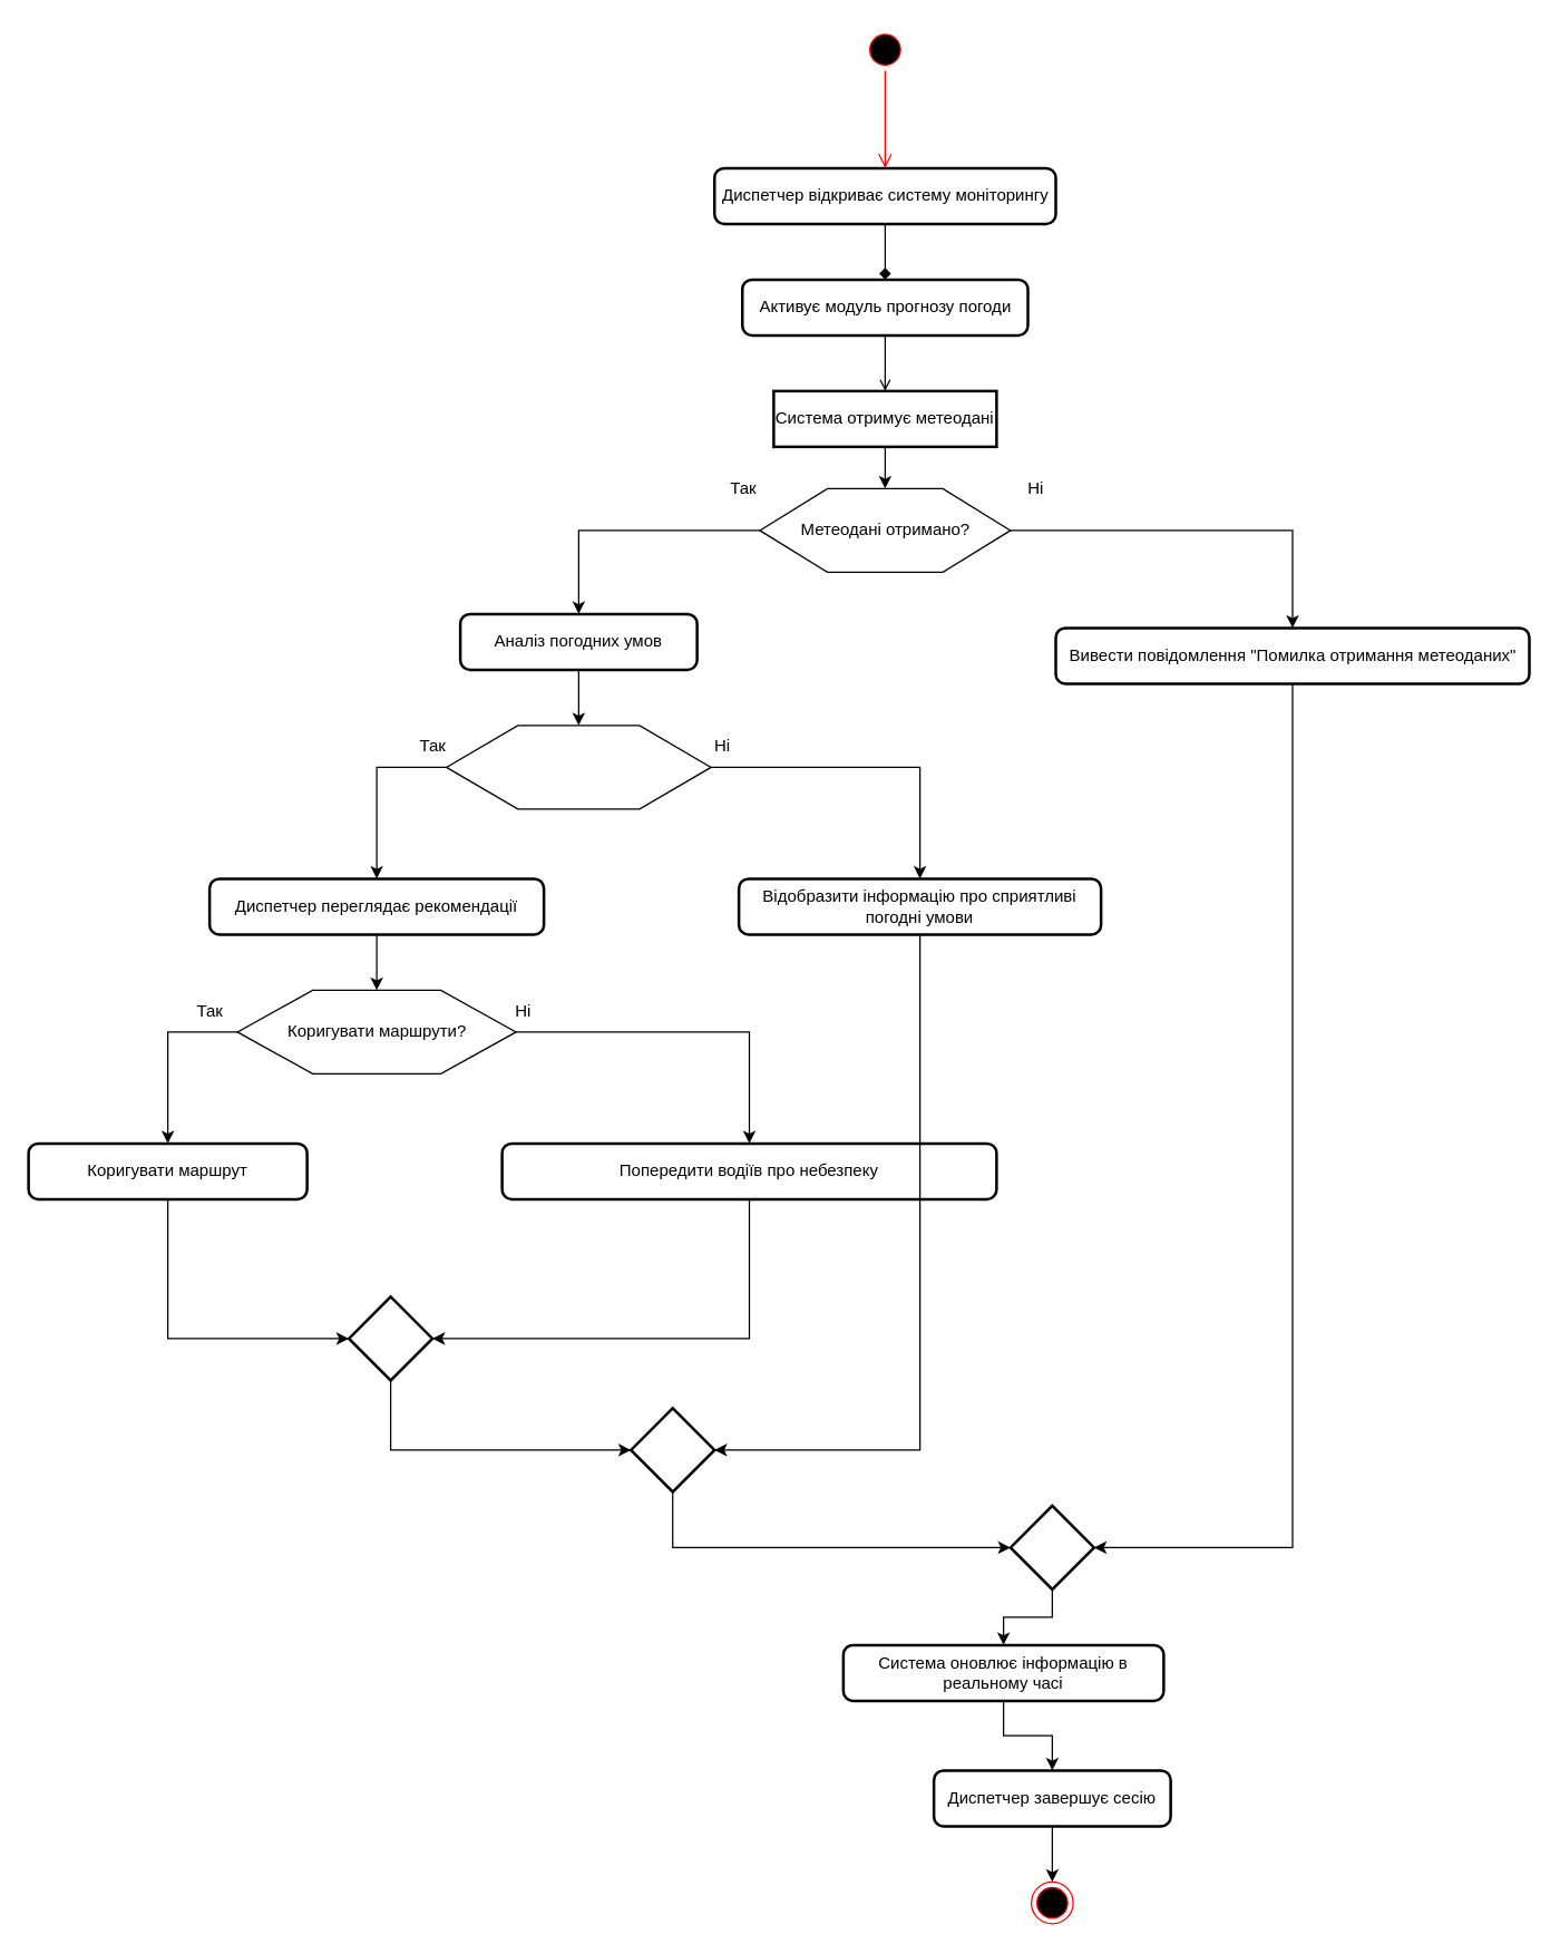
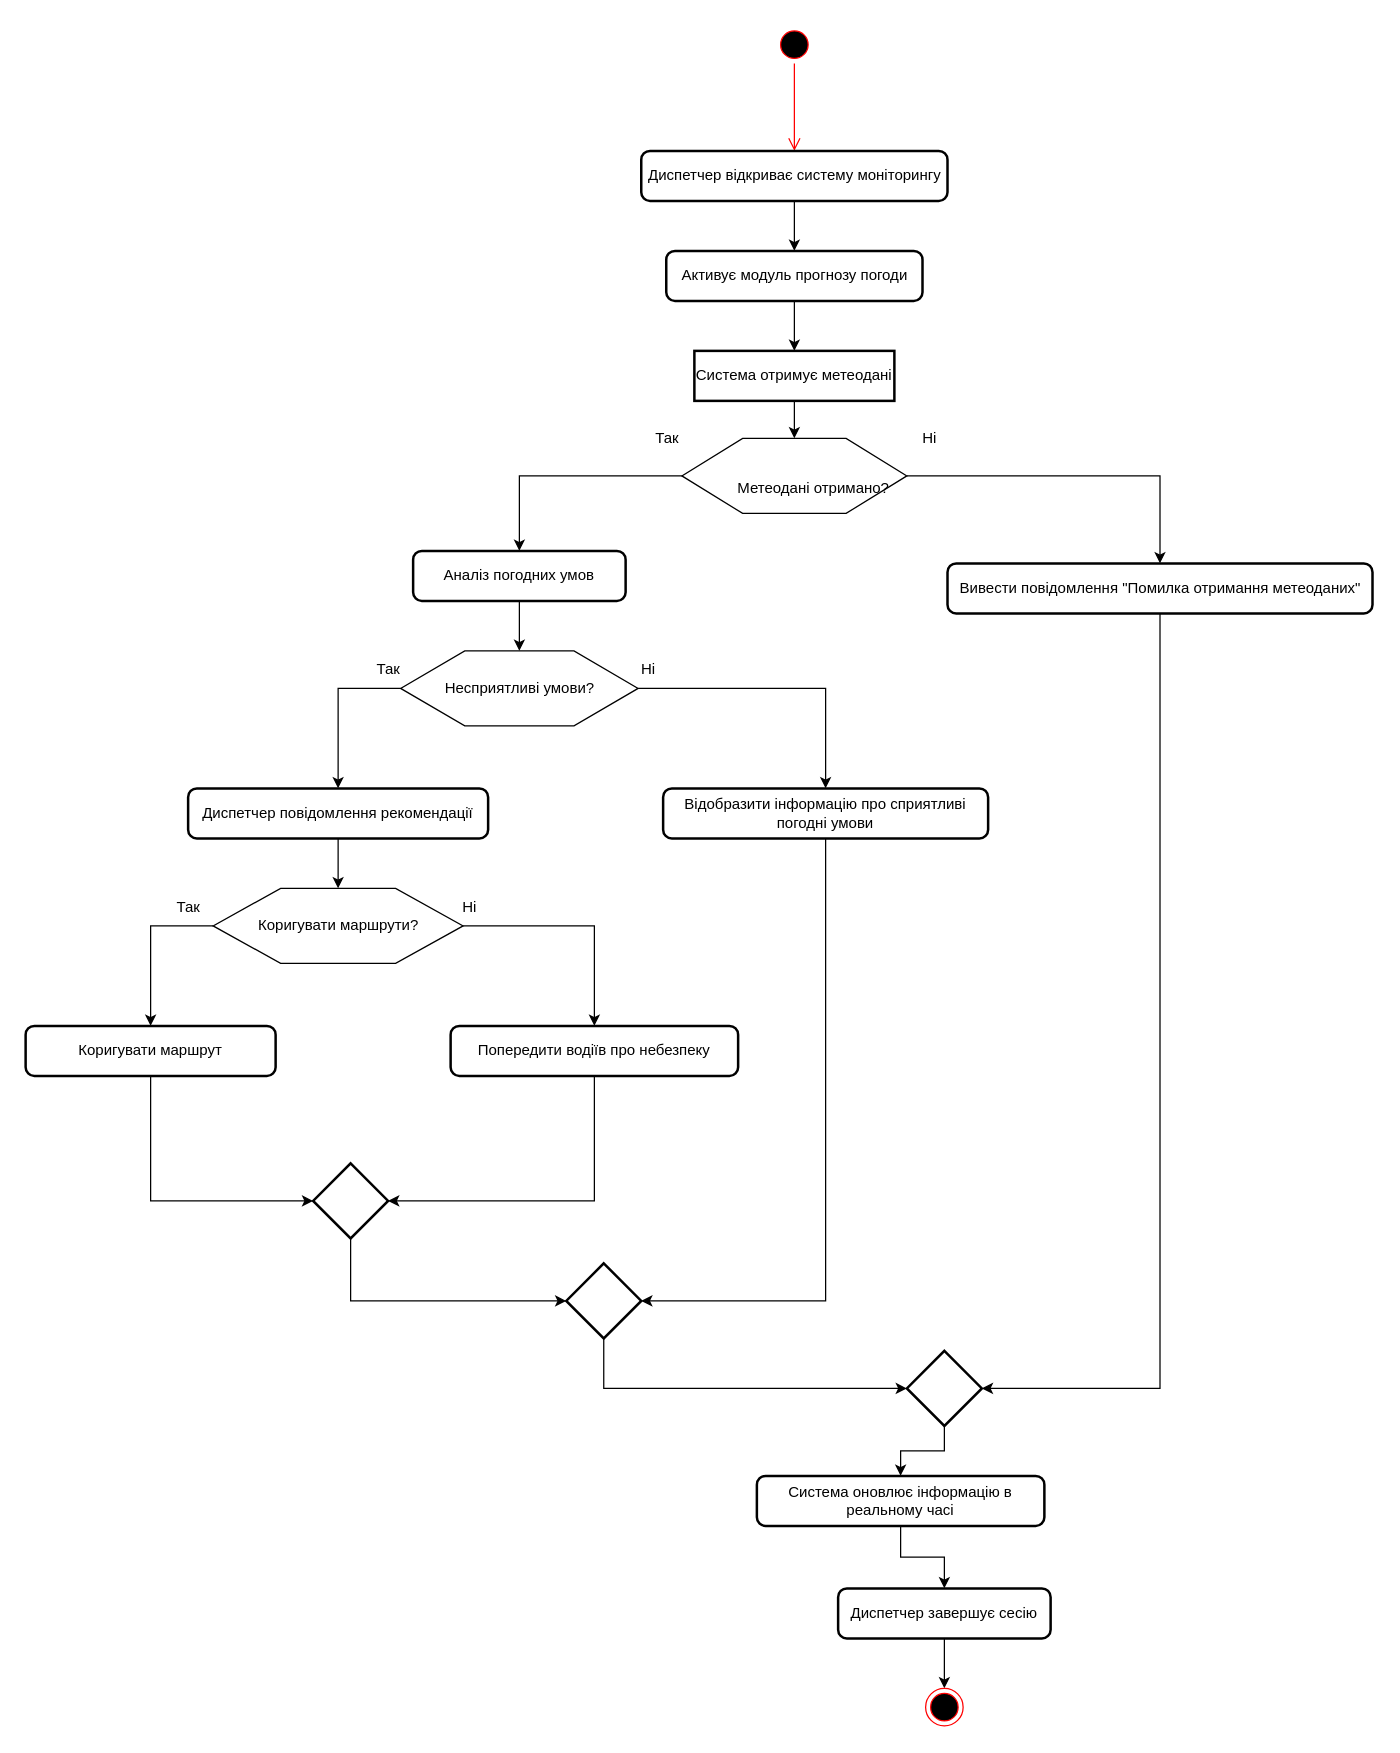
  <mxCell id="0" />
  <mxCell id="1" parent="0" />
  <mxCell id="2" value="" style="ellipse;html=1;shape=startState;fillColor=#000000;strokeColor=#ff0000;" vertex="1" parent="1"><mxGeometry x="620" y="20" width="30" height="30" as="geometry" /></mxCell>
  <mxCell id="3" value="" style="edgeStyle=orthogonalEdgeStyle;html=1;verticalAlign=bottom;endArrow=open;endSize=8;strokeColor=#ff0000;rounded=0;entryX=0.5;entryY=0;entryDx=0;entryDy=0;" edge="1" parent="1" source="2" target="5"><mxGeometry relative="1" as="geometry"><mxPoint x="635" y="110" as="targetPoint" /></mxGeometry></mxCell>
- <mxCell id="4" style="edgeStyle=orthogonalEdgeStyle;rounded=0;orthogonalLoop=1;jettySize=auto;html=1;exitX=0.5;exitY=1;exitDx=0;exitDy=0;entryX=0.5;entryY=0;entryDx=0;entryDy=0;endArrow=diamond;" edge="1" parent="1" source="5" target="7"><mxGeometry relative="1" as="geometry" /></mxCell>
+ <mxCell id="4" style="edgeStyle=orthogonalEdgeStyle;rounded=0;orthogonalLoop=1;jettySize=auto;html=1;exitX=0.5;exitY=1;exitDx=0;exitDy=0;entryX=0.5;entryY=0;entryDx=0;entryDy=0;" edge="1" parent="1" source="5" target="7"><mxGeometry relative="1" as="geometry" /></mxCell>
  <mxCell id="5" value="Диспетчер відкриває систему моніторингу" style="rounded=1;whiteSpace=wrap;html=1;absoluteArcSize=1;arcSize=14;strokeWidth=2;" vertex="1" parent="1"><mxGeometry x="512.5" y="120" width="245" height="40" as="geometry" /></mxCell>
- <mxCell id="6" style="edgeStyle=orthogonalEdgeStyle;rounded=0;orthogonalLoop=1;jettySize=auto;html=1;exitX=0.5;exitY=1;exitDx=0;exitDy=0;endArrow=open;" edge="1" parent="1" source="7" target="9"><mxGeometry relative="1" as="geometry" /></mxCell>
+ <mxCell id="6" style="edgeStyle=orthogonalEdgeStyle;rounded=0;orthogonalLoop=1;jettySize=auto;html=1;exitX=0.5;exitY=1;exitDx=0;exitDy=0;" edge="1" parent="1" source="7" target="9"><mxGeometry relative="1" as="geometry" /></mxCell>
  <mxCell id="7" value="Активує модуль прогнозу погоди" style="rounded=1;whiteSpace=wrap;html=1;absoluteArcSize=1;arcSize=14;strokeWidth=2;" vertex="1" parent="1"><mxGeometry x="532.5" y="200" width="205" height="40" as="geometry" /></mxCell>
  <mxCell id="8" style="edgeStyle=orthogonalEdgeStyle;rounded=0;orthogonalLoop=1;jettySize=auto;html=1;exitX=0.5;exitY=1;exitDx=0;exitDy=0;entryX=0.5;entryY=0;entryDx=0;entryDy=0;" edge="1" parent="1" source="9" target="12"><mxGeometry relative="1" as="geometry" /></mxCell>
  <mxCell id="9" value="Система отримує метеодані" style="whiteSpace=wrap;html=1;absoluteArcSize=1;arcSize=14;strokeWidth=2;rounded=0;" vertex="1" parent="1"><mxGeometry x="555" y="280" width="160" height="40" as="geometry" /></mxCell>
  <mxCell id="10" style="edgeStyle=orthogonalEdgeStyle;rounded=0;orthogonalLoop=1;jettySize=auto;html=1;exitX=1;exitY=0.5;exitDx=0;exitDy=0;entryX=0.5;entryY=0;entryDx=0;entryDy=0;" edge="1" parent="1" source="12" target="14"><mxGeometry relative="1" as="geometry" /></mxCell>
  <mxCell id="11" style="edgeStyle=orthogonalEdgeStyle;rounded=0;orthogonalLoop=1;jettySize=auto;html=1;exitX=0;exitY=0.5;exitDx=0;exitDy=0;entryX=0.5;entryY=0;entryDx=0;entryDy=0;" edge="1" parent="1" source="12" target="16"><mxGeometry relative="1" as="geometry" /></mxCell>
  <mxCell id="12" value="" style="verticalLabelPosition=bottom;verticalAlign=top;html=1;shape=hexagon;perimeter=hexagonPerimeter2;arcSize=6;size=0.27;" vertex="1" parent="1"><mxGeometry x="545" y="350" width="180" height="60" as="geometry" /></mxCell>
- <mxCell id="13" value="Метеодані отримано?" style="text;html=1;align=center;verticalAlign=middle;resizable=0;points=[];autosize=1;strokeColor=none;fillColor=none;" vertex="1" parent="1"><mxGeometry x="565" y="365" width="140" height="30" as="geometry" /></mxCell>
+ <mxCell id="13" value="Метеодані отримано?" style="text;html=1;align=center;verticalAlign=middle;resizable=0;points=[];autosize=1;strokeColor=none;fillColor=none;" vertex="1" parent="1"><mxGeometry x="580" y="375" width="140" height="30" as="geometry" /></mxCell>
  <mxCell id="14" value="Вивести повідомлення &quot;Помилка отримання метеоданих&quot;" style="rounded=1;whiteSpace=wrap;html=1;absoluteArcSize=1;arcSize=14;strokeWidth=2;" vertex="1" parent="1"><mxGeometry x="757.5" y="450" width="340" height="40" as="geometry" /></mxCell>
  <mxCell id="15" style="edgeStyle=orthogonalEdgeStyle;rounded=0;orthogonalLoop=1;jettySize=auto;html=1;exitX=0.5;exitY=1;exitDx=0;exitDy=0;entryX=0.5;entryY=0;entryDx=0;entryDy=0;" edge="1" parent="1" source="16" target="19"><mxGeometry relative="1" as="geometry" /></mxCell>
  <mxCell id="16" value="Аналіз погодних умов" style="rounded=1;whiteSpace=wrap;html=1;absoluteArcSize=1;arcSize=14;strokeWidth=2;" vertex="1" parent="1"><mxGeometry x="330" y="440" width="170" height="40" as="geometry" /></mxCell>
  <mxCell id="17" style="edgeStyle=orthogonalEdgeStyle;rounded=0;orthogonalLoop=1;jettySize=auto;html=1;exitX=1;exitY=0.5;exitDx=0;exitDy=0;entryX=0.5;entryY=0;entryDx=0;entryDy=0;" edge="1" parent="1" source="19" target="21"><mxGeometry relative="1" as="geometry" /></mxCell>
  <mxCell id="18" style="edgeStyle=orthogonalEdgeStyle;rounded=0;orthogonalLoop=1;jettySize=auto;html=1;exitX=0;exitY=0.5;exitDx=0;exitDy=0;entryX=0.5;entryY=0;entryDx=0;entryDy=0;" edge="1" parent="1" source="19" target="25"><mxGeometry relative="1" as="geometry" /></mxCell>
  <mxCell id="19" value="" style="verticalLabelPosition=bottom;verticalAlign=top;html=1;shape=hexagon;perimeter=hexagonPerimeter2;arcSize=6;size=0.27;" vertex="1" parent="1"><mxGeometry x="320" y="520" width="190" height="60" as="geometry" /></mxCell>
+ <mxCell id="20" value="Несприятливі умови?" style="text;html=1;align=center;verticalAlign=middle;resizable=0;points=[];autosize=1;strokeColor=none;fillColor=none;" vertex="1" parent="1"><mxGeometry x="345" y="535" width="140" height="30" as="geometry" /></mxCell>
  <mxCell id="21" value="Відобразити інформацію про сприятливі погодні умови" style="rounded=1;whiteSpace=wrap;html=1;absoluteArcSize=1;arcSize=14;strokeWidth=2;" vertex="1" parent="1"><mxGeometry x="530" y="630" width="260" height="40" as="geometry" /></mxCell>
  <mxCell id="22" value="Ні" style="text;html=1;align=center;verticalAlign=middle;resizable=0;points=[];autosize=1;strokeColor=none;fillColor=none;" vertex="1" parent="1"><mxGeometry x="727.5" y="335" width="30" height="30" as="geometry" /></mxCell>
  <mxCell id="23" value="Ні" style="text;html=1;align=center;verticalAlign=middle;resizable=0;points=[];autosize=1;strokeColor=none;fillColor=none;" vertex="1" parent="1"><mxGeometry x="502.5" y="520" width="30" height="30" as="geometry" /></mxCell>
  <mxCell id="24" style="edgeStyle=orthogonalEdgeStyle;rounded=0;orthogonalLoop=1;jettySize=auto;html=1;exitX=0.5;exitY=1;exitDx=0;exitDy=0;entryX=0.5;entryY=0;entryDx=0;entryDy=0;" edge="1" parent="1" source="25" target="28"><mxGeometry relative="1" as="geometry" /></mxCell>
- <mxCell id="25" value="Диспетчер переглядає рекомендації" style="rounded=1;whiteSpace=wrap;html=1;absoluteArcSize=1;arcSize=14;strokeWidth=2;" vertex="1" parent="1"><mxGeometry x="150" y="630" width="240" height="40" as="geometry" /></mxCell>
+ <mxCell id="25" value="Диспетчер повідомлення рекомендації" style="rounded=1;whiteSpace=wrap;html=1;absoluteArcSize=1;arcSize=14;strokeWidth=2;" vertex="1" parent="1"><mxGeometry x="150" y="630" width="240" height="40" as="geometry" /></mxCell>
  <mxCell id="26" style="edgeStyle=orthogonalEdgeStyle;rounded=0;orthogonalLoop=1;jettySize=auto;html=1;exitX=1;exitY=0.5;exitDx=0;exitDy=0;entryX=0.5;entryY=0;entryDx=0;entryDy=0;" edge="1" parent="1" source="28" target="30"><mxGeometry relative="1" as="geometry" /></mxCell>
  <mxCell id="27" style="edgeStyle=orthogonalEdgeStyle;rounded=0;orthogonalLoop=1;jettySize=auto;html=1;exitX=0;exitY=0.5;exitDx=0;exitDy=0;entryX=0.5;entryY=0;entryDx=0;entryDy=0;" edge="1" parent="1" source="28" target="31"><mxGeometry relative="1" as="geometry" /></mxCell>
  <mxCell id="28" value="" style="verticalLabelPosition=bottom;verticalAlign=top;html=1;shape=hexagon;perimeter=hexagonPerimeter2;arcSize=6;size=0.27;" vertex="1" parent="1"><mxGeometry x="170" y="710" width="200" height="60" as="geometry" /></mxCell>
  <mxCell id="29" value="Коригувати маршрути?" style="text;html=1;align=center;verticalAlign=middle;resizable=0;points=[];autosize=1;strokeColor=none;fillColor=none;" vertex="1" parent="1"><mxGeometry x="195" y="725" width="150" height="30" as="geometry" /></mxCell>
- <mxCell id="30" value="Попередити водіїв про небезпеку" style="rounded=1;whiteSpace=wrap;html=1;absoluteArcSize=1;arcSize=14;strokeWidth=2;" vertex="1" parent="1"><mxGeometry x="360" y="820" width="355" height="40" as="geometry" /></mxCell>
+ <mxCell id="30" value="Попередити водіїв про небезпеку" style="rounded=1;whiteSpace=wrap;html=1;absoluteArcSize=1;arcSize=14;strokeWidth=2;" vertex="1" parent="1"><mxGeometry x="360" y="820" width="230" height="40" as="geometry" /></mxCell>
  <mxCell id="31" value="Коригувати маршрут" style="rounded=1;whiteSpace=wrap;html=1;absoluteArcSize=1;arcSize=14;strokeWidth=2;" vertex="1" parent="1"><mxGeometry x="20" y="820" width="200" height="40" as="geometry" /></mxCell>
  <mxCell id="32" value="Ні" style="text;html=1;align=center;verticalAlign=middle;resizable=0;points=[];autosize=1;strokeColor=none;fillColor=none;" vertex="1" parent="1"><mxGeometry x="360" y="710" width="30" height="30" as="geometry" /></mxCell>
  <mxCell id="33" value="Так" style="text;html=1;align=center;verticalAlign=middle;resizable=0;points=[];autosize=1;strokeColor=none;fillColor=none;" vertex="1" parent="1"><mxGeometry x="512.5" y="335" width="40" height="30" as="geometry" /></mxCell>
  <mxCell id="34" value="Так" style="text;html=1;align=center;verticalAlign=middle;resizable=0;points=[];autosize=1;strokeColor=none;fillColor=none;" vertex="1" parent="1"><mxGeometry x="290" y="520" width="40" height="30" as="geometry" /></mxCell>
  <mxCell id="35" value="Так" style="text;html=1;align=center;verticalAlign=middle;resizable=0;points=[];autosize=1;strokeColor=none;fillColor=none;" vertex="1" parent="1"><mxGeometry x="130" y="710" width="40" height="30" as="geometry" /></mxCell>
  <mxCell id="36" value="" style="strokeWidth=2;html=1;shape=mxgraph.flowchart.decision;whiteSpace=wrap;" vertex="1" parent="1"><mxGeometry x="250" y="930" width="60" height="60" as="geometry" /></mxCell>
  <mxCell id="37" style="edgeStyle=orthogonalEdgeStyle;rounded=0;orthogonalLoop=1;jettySize=auto;html=1;exitX=0.5;exitY=1;exitDx=0;exitDy=0;entryX=1;entryY=0.5;entryDx=0;entryDy=0;entryPerimeter=0;" edge="1" parent="1" source="30" target="36"><mxGeometry relative="1" as="geometry" /></mxCell>
  <mxCell id="38" style="edgeStyle=orthogonalEdgeStyle;rounded=0;orthogonalLoop=1;jettySize=auto;html=1;exitX=0.5;exitY=1;exitDx=0;exitDy=0;entryX=0;entryY=0.5;entryDx=0;entryDy=0;entryPerimeter=0;" edge="1" parent="1" source="31" target="36"><mxGeometry relative="1" as="geometry" /></mxCell>
  <mxCell id="39" value="" style="strokeWidth=2;html=1;shape=mxgraph.flowchart.decision;whiteSpace=wrap;" vertex="1" parent="1"><mxGeometry x="452.5" y="1010" width="60" height="60" as="geometry" /></mxCell>
  <mxCell id="40" style="edgeStyle=orthogonalEdgeStyle;rounded=0;orthogonalLoop=1;jettySize=auto;html=1;exitX=0.5;exitY=1;exitDx=0;exitDy=0;exitPerimeter=0;entryX=0;entryY=0.5;entryDx=0;entryDy=0;entryPerimeter=0;" edge="1" parent="1" source="36" target="39"><mxGeometry relative="1" as="geometry" /></mxCell>
  <mxCell id="41" style="edgeStyle=orthogonalEdgeStyle;rounded=0;orthogonalLoop=1;jettySize=auto;html=1;exitX=0.5;exitY=1;exitDx=0;exitDy=0;entryX=1;entryY=0.5;entryDx=0;entryDy=0;entryPerimeter=0;" edge="1" parent="1" source="21" target="39"><mxGeometry relative="1" as="geometry" /></mxCell>
  <mxCell id="42" style="edgeStyle=orthogonalEdgeStyle;rounded=0;orthogonalLoop=1;jettySize=auto;html=1;exitX=0.5;exitY=1;exitDx=0;exitDy=0;exitPerimeter=0;entryX=0.5;entryY=0;entryDx=0;entryDy=0;" edge="1" parent="1" source="43" target="47"><mxGeometry relative="1" as="geometry" /></mxCell>
  <mxCell id="43" value="" style="strokeWidth=2;html=1;shape=mxgraph.flowchart.decision;whiteSpace=wrap;" vertex="1" parent="1"><mxGeometry x="725" y="1080" width="60" height="60" as="geometry" /></mxCell>
  <mxCell id="44" style="edgeStyle=orthogonalEdgeStyle;rounded=0;orthogonalLoop=1;jettySize=auto;html=1;exitX=0.5;exitY=1;exitDx=0;exitDy=0;entryX=1;entryY=0.5;entryDx=0;entryDy=0;entryPerimeter=0;" edge="1" parent="1" source="14" target="43"><mxGeometry relative="1" as="geometry" /></mxCell>
  <mxCell id="45" style="edgeStyle=orthogonalEdgeStyle;rounded=0;orthogonalLoop=1;jettySize=auto;html=1;exitX=0.5;exitY=1;exitDx=0;exitDy=0;exitPerimeter=0;entryX=0;entryY=0.5;entryDx=0;entryDy=0;entryPerimeter=0;" edge="1" parent="1" source="39" target="43"><mxGeometry relative="1" as="geometry" /></mxCell>
  <mxCell id="46" style="edgeStyle=orthogonalEdgeStyle;rounded=0;orthogonalLoop=1;jettySize=auto;html=1;exitX=0.5;exitY=1;exitDx=0;exitDy=0;entryX=0.5;entryY=0;entryDx=0;entryDy=0;" edge="1" parent="1" source="47" target="49"><mxGeometry relative="1" as="geometry" /></mxCell>
  <mxCell id="47" value="Система оновлює інформацію в реальному часі" style="rounded=1;whiteSpace=wrap;html=1;absoluteArcSize=1;arcSize=14;strokeWidth=2;" vertex="1" parent="1"><mxGeometry x="605" y="1180" width="230" height="40" as="geometry" /></mxCell>
  <mxCell id="48" style="edgeStyle=orthogonalEdgeStyle;rounded=0;orthogonalLoop=1;jettySize=auto;html=1;exitX=0.5;exitY=1;exitDx=0;exitDy=0;entryX=0.5;entryY=0;entryDx=0;entryDy=0;" edge="1" parent="1" source="49" target="50"><mxGeometry relative="1" as="geometry" /></mxCell>
  <mxCell id="49" value="Диспетчер завершує сесію" style="rounded=1;whiteSpace=wrap;html=1;absoluteArcSize=1;arcSize=14;strokeWidth=2;" vertex="1" parent="1"><mxGeometry x="670" y="1270" width="170" height="40" as="geometry" /></mxCell>
  <mxCell id="50" value="" style="ellipse;html=1;shape=endState;fillColor=#000000;strokeColor=#ff0000;" vertex="1" parent="1"><mxGeometry x="740" y="1350" width="30" height="30" as="geometry" /></mxCell>
